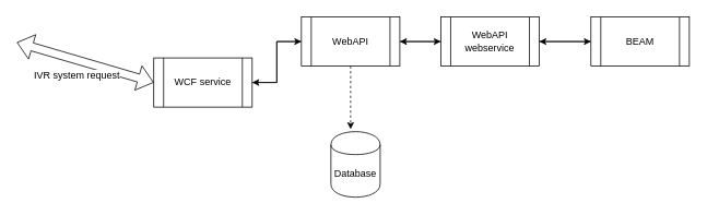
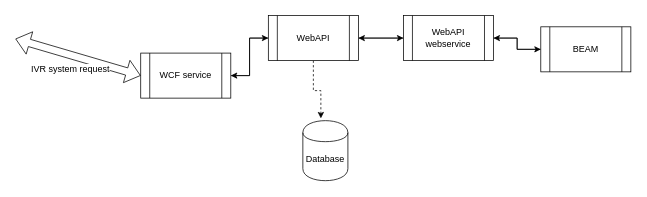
  <mxCell id="0" />
  <mxCell id="1" parent="0" />
  <mxCell id="2" style="edgeStyle=orthogonalEdgeStyle;rounded=0;orthogonalLoop=1;jettySize=auto;html=1;entryX=0;entryY=0.5;entryDx=0;entryDy=0;" edge="1" parent="1" source="3" target="7"><mxGeometry relative="1" as="geometry" /></mxCell>
  <mxCell id="3" value="WCF service" style="shape=process;whiteSpace=wrap;html=1;backgroundOutline=1;" vertex="1" parent="1"><mxGeometry x="187" y="70" width="120" height="60" as="geometry" /></mxCell>
  <mxCell id="4" style="edgeStyle=orthogonalEdgeStyle;rounded=0;orthogonalLoop=1;jettySize=auto;html=1;entryX=0.4;entryY=-0.037;entryDx=0;entryDy=0;entryPerimeter=0;dashed=1;" edge="1" parent="1" source="7" target="11"><mxGeometry relative="1" as="geometry" /></mxCell>
  <mxCell id="5" style="edgeStyle=orthogonalEdgeStyle;rounded=0;orthogonalLoop=1;jettySize=auto;html=1;entryX=0;entryY=0.5;entryDx=0;entryDy=0;" edge="1" parent="1" source="7" target="10"><mxGeometry relative="1" as="geometry" /></mxCell>
  <mxCell id="6" style="edgeStyle=orthogonalEdgeStyle;rounded=0;orthogonalLoop=1;jettySize=auto;html=1;entryX=1;entryY=0.5;entryDx=0;entryDy=0;" edge="1" parent="1" source="7" target="3"><mxGeometry relative="1" as="geometry" /></mxCell>
- <mxCell id="7" value="WebAPI" style="shape=process;whiteSpace=wrap;html=1;backgroundOutline=1;" vertex="1" parent="1"><mxGeometry x="367" y="20" width="120" height="60" as="geometry" /></mxCell>
+ <mxCell id="7" value="WebAPI" style="shape=process;whiteSpace=wrap;html=1;backgroundOutline=1;" vertex="1" parent="1"><mxGeometry x="357" y="20" width="120" height="60" as="geometry" /></mxCell>
  <mxCell id="8" style="edgeStyle=orthogonalEdgeStyle;rounded=0;orthogonalLoop=1;jettySize=auto;html=1;" edge="1" parent="1" source="10" target="13"><mxGeometry relative="1" as="geometry" /></mxCell>
  <mxCell id="9" style="edgeStyle=orthogonalEdgeStyle;rounded=0;orthogonalLoop=1;jettySize=auto;html=1;entryX=1;entryY=0.5;entryDx=0;entryDy=0;" edge="1" parent="1" source="10" target="7"><mxGeometry relative="1" as="geometry" /></mxCell>
  <mxCell id="10" value="WebAPI webservice" style="shape=process;whiteSpace=wrap;html=1;backgroundOutline=1;" vertex="1" parent="1"><mxGeometry x="537" y="20" width="120" height="60" as="geometry" /></mxCell>
  <mxCell id="11" value="Database" style="shape=cylinder;whiteSpace=wrap;html=1;boundedLbl=1;backgroundOutline=1;" vertex="1" parent="1"><mxGeometry x="403" y="160" width="60" height="80" as="geometry" /></mxCell>
  <mxCell id="12" style="edgeStyle=orthogonalEdgeStyle;rounded=0;orthogonalLoop=1;jettySize=auto;html=1;entryX=1;entryY=0.5;entryDx=0;entryDy=0;" edge="1" parent="1" source="13" target="10"><mxGeometry relative="1" as="geometry" /></mxCell>
- <mxCell id="13" value="BEAM" style="shape=process;whiteSpace=wrap;html=1;backgroundOutline=1;" vertex="1" parent="1"><mxGeometry x="720" y="20" width="120" height="60" as="geometry" /></mxCell>
+ <mxCell id="13" value="BEAM" style="shape=process;whiteSpace=wrap;html=1;backgroundOutline=1;" vertex="1" parent="1"><mxGeometry x="720" y="35" width="120" height="60" as="geometry" /></mxCell>
  <mxCell id="14" value="" style="shape=flexArrow;endArrow=classic;startArrow=classic;html=1;entryX=0;entryY=0.5;entryDx=0;entryDy=0;" edge="1" parent="1" target="3"><mxGeometry width="50" height="50" relative="1" as="geometry"><mxPoint y="51" as="sourcePoint" x="20" /><mxPoint x="170" y="51" as="targetPoint" /></mxGeometry></mxCell>
  <mxCell id="15" value="IVR system request" style="text;html=1;align=center;verticalAlign=middle;resizable=0;points=[];labelBackgroundColor=#ffffff;" vertex="1" connectable="0" parent="14"><mxGeometry x="-0.126" y="-1" relative="1" as="geometry"><mxPoint y="18.44" as="offset" /></mxGeometry></mxCell>
